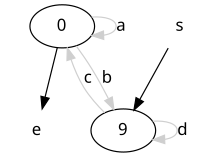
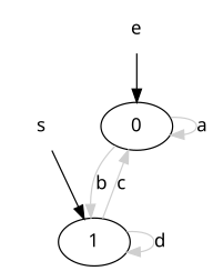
  digraph {
    fontname="Noto Sans"
    node [fontname="Noto Sans"]
    edge [color=grey81 fontname="Noto Sans"]
    n1 [label=0]
-   n2 [label=9]
+   n2 [label=1]
    e [shape=none]
    s [shape=none]
    n1 -> n1 [label=a]
    n1 -> n2 [label=b]
    n2 -> n1 [label=c]
    n2 -> n2 [label=d]
-   n1 -> e [color=""]
+   e -> n1 [color=""]
    s -> n2 [color=""]
  }
